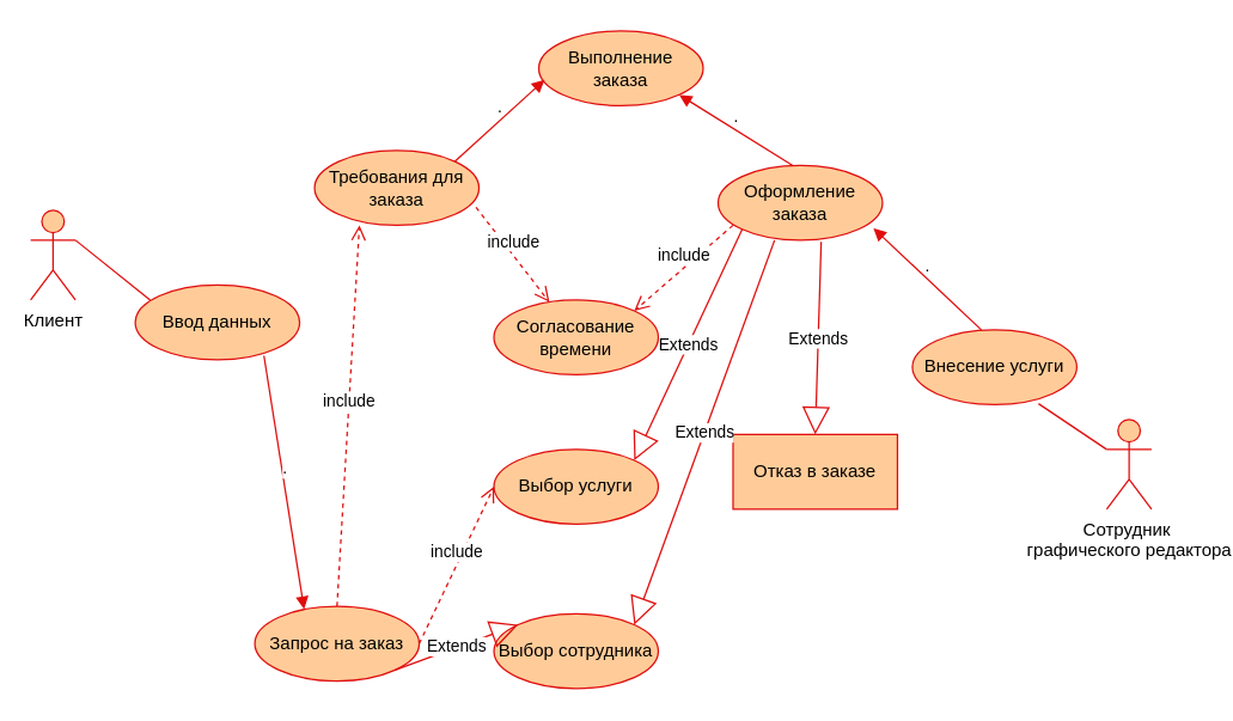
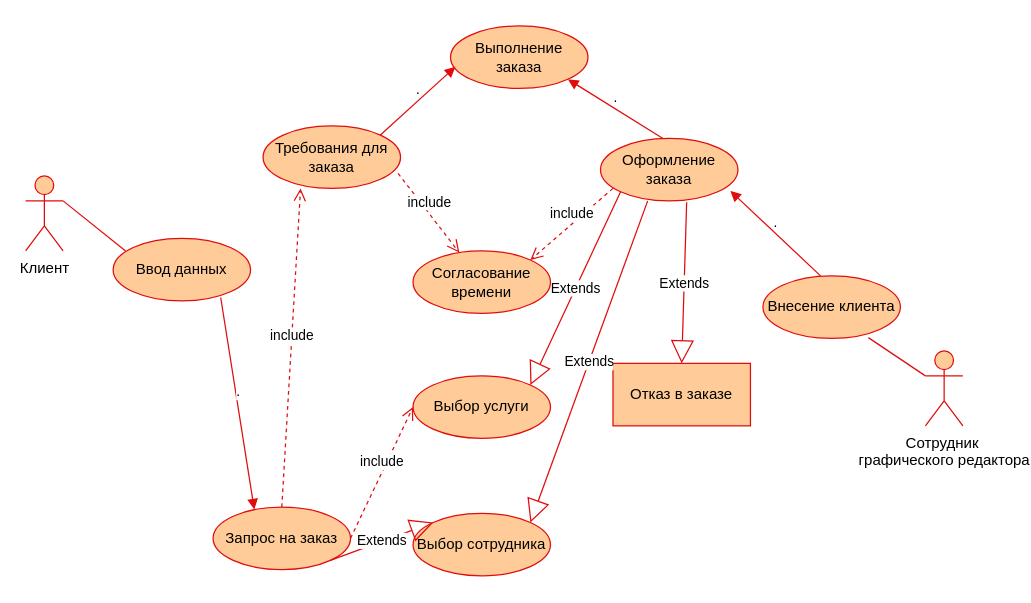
  <mxCell id="0" />
  <mxCell id="1" parent="0" />
  <mxCell id="2" value="Клиент" style="shape=umlActor;verticalLabelPosition=bottom;verticalAlign=top;html=1;outlineConnect=0;fillColor=#ffcc99;strokeColor=#E00D0D;" parent="1" vertex="1"><mxGeometry x="20" y="140" width="30" height="60" as="geometry" /></mxCell>
  <mxCell id="3" value="Сотрудник&amp;nbsp;&lt;br&gt;графического редактора&lt;br&gt;" style="shape=umlActor;verticalLabelPosition=bottom;verticalAlign=top;html=1;outlineConnect=0;fillColor=#ffcc99;strokeColor=#E00D0D;" parent="1" vertex="1"><mxGeometry x="740" y="280" width="30" height="60" as="geometry" /></mxCell>
  <mxCell id="4" value="Ввод данных" style="ellipse;whiteSpace=wrap;html=1;fillColor=#ffcc99;strokeColor=#E00D0D;" parent="1" vertex="1"><mxGeometry x="90" y="190" width="110" height="50" as="geometry" /></mxCell>
  <mxCell id="5" value="Запрос на заказ" style="ellipse;whiteSpace=wrap;html=1;fillColor=#ffcc99;strokeColor=#E00D0D;" parent="1" vertex="1"><mxGeometry x="170" y="405" width="110" height="50" as="geometry" /></mxCell>
- <mxCell id="6" value="Внесение услуги" style="ellipse;whiteSpace=wrap;html=1;fillColor=#ffcc99;strokeColor=#E00D0D;" parent="1" vertex="1"><mxGeometry x="610" y="220" width="110" height="50" as="geometry" /></mxCell>
+ <mxCell id="6" value="Внесение клиента" style="ellipse;whiteSpace=wrap;html=1;fillColor=#ffcc99;strokeColor=#E00D0D;" parent="1" vertex="1"><mxGeometry x="610" y="220" width="110" height="50" as="geometry" /></mxCell>
  <mxCell id="7" value="Требования для заказа" style="ellipse;whiteSpace=wrap;html=1;fillColor=#ffcc99;strokeColor=#E00D0D;" parent="1" vertex="1"><mxGeometry x="210" y="100" width="110" height="50" as="geometry" /></mxCell>
  <mxCell id="8" value="Выбор услуги" style="ellipse;whiteSpace=wrap;html=1;fillColor=#ffcc99;strokeColor=#E00D0D;" parent="1" vertex="1"><mxGeometry x="330" y="300" width="110" height="50" as="geometry" /></mxCell>
  <mxCell id="9" value="Согласование времени" style="ellipse;whiteSpace=wrap;html=1;fillColor=#ffcc99;strokeColor=#E00D0D;" parent="1" vertex="1"><mxGeometry x="330" y="200" width="110" height="50" as="geometry" /></mxCell>
  <mxCell id="10" value="Оформление заказа" style="ellipse;whiteSpace=wrap;html=1;fillColor=#ffcc99;strokeColor=#E00D0D;" parent="1" vertex="1"><mxGeometry x="480" y="110" width="110" height="50" as="geometry" /></mxCell>
  <mxCell id="11" value="Отказ в заказе" style="whiteSpace=wrap;html=1;fillColor=#ffcc99;strokeColor=#E00D0D;rounded=0;" parent="1" vertex="1"><mxGeometry x="490" y="290" width="110" height="50" as="geometry" /></mxCell>
  <mxCell id="12" value="&lt;font style=&quot;vertical-align: inherit&quot;&gt;&lt;font style=&quot;vertical-align: inherit&quot;&gt;Выполнение заказа&lt;/font&gt;&lt;/font&gt;" style="ellipse;whiteSpace=wrap;html=1;fillColor=#ffcc99;strokeColor=#E00D0D;" parent="1" vertex="1"><mxGeometry x="360" y="20" width="110" height="50" as="geometry" /></mxCell>
  <mxCell id="13" value="Выбор сотрудника" style="ellipse;whiteSpace=wrap;html=1;fillColor=#ffcc99;strokeColor=#E00D0D;" parent="1" vertex="1"><mxGeometry x="330" y="410" width="110" height="50" as="geometry" /></mxCell>
  <mxCell id="14" value="include" style="html=1;verticalAlign=bottom;endArrow=open;dashed=1;endSize=8;rounded=0;entryX=1;entryY=0;entryDx=0;entryDy=0;fillColor=#ffcc99;strokeColor=#E00D0D;" parent="1" target="9" edge="1"><mxGeometry relative="1" as="geometry"><mxPoint x="490" y="150" as="sourcePoint" /><mxPoint x="410" y="150" as="targetPoint" /></mxGeometry></mxCell>
  <mxCell id="15" value="include" style="html=1;verticalAlign=bottom;endArrow=open;dashed=1;endSize=8;rounded=0;exitX=1;exitY=0.5;exitDx=0;exitDy=0;entryX=0;entryY=0.5;entryDx=0;entryDy=0;fillColor=#ffcc99;strokeColor=#E00D0D;" parent="1" source="5" target="8" edge="1"><mxGeometry relative="1" as="geometry"><mxPoint x="460" y="370" as="sourcePoint" /><mxPoint x="380" y="370" as="targetPoint" /></mxGeometry></mxCell>
  <mxCell id="16" value="include" style="html=1;verticalAlign=bottom;endArrow=open;dashed=1;endSize=8;rounded=0;exitX=0.982;exitY=0.76;exitDx=0;exitDy=0;exitPerimeter=0;fillColor=#ffcc99;strokeColor=#E00D0D;" parent="1" source="7" target="9" edge="1"><mxGeometry relative="1" as="geometry"><mxPoint x="460" y="370" as="sourcePoint" /><mxPoint x="380" y="370" as="targetPoint" /></mxGeometry></mxCell>
  <mxCell id="17" value="Extends" style="endArrow=block;endSize=16;endFill=0;html=1;rounded=0;exitX=0.627;exitY=1.02;exitDx=0;exitDy=0;exitPerimeter=0;entryX=0.5;entryY=0;entryDx=0;entryDy=0;fillColor=#ffcc99;strokeColor=#E00D0D;" parent="1" source="10" target="11" edge="1"><mxGeometry width="160" relative="1" as="geometry"><mxPoint x="390" y="290" as="sourcePoint" /><mxPoint x="550" y="290" as="targetPoint" /></mxGeometry></mxCell>
  <mxCell id="18" value="" style="endArrow=none;html=1;rounded=0;strokeColor=#E00D0D;exitX=1;exitY=0.333;exitDx=0;exitDy=0;exitPerimeter=0;fillColor=#ffcc99;" parent="1" source="2" edge="1"><mxGeometry width="50" height="50" relative="1" as="geometry"><mxPoint x="50" y="250" as="sourcePoint" /><mxPoint x="100" y="200" as="targetPoint" /></mxGeometry></mxCell>
  <mxCell id="19" value="" style="endArrow=none;html=1;rounded=0;strokeColor=#E00D0D;exitX=0.767;exitY=0.988;exitDx=0;exitDy=0;exitPerimeter=0;fillColor=#ffcc99;" parent="1" source="6" edge="1"><mxGeometry width="50" height="50" relative="1" as="geometry"><mxPoint x="690" y="260" as="sourcePoint" /><mxPoint x="740" y="300" as="targetPoint" /></mxGeometry></mxCell>
  <mxCell id="20" value="include" style="html=1;verticalAlign=bottom;endArrow=open;dashed=1;endSize=8;rounded=0;strokeColor=#E00D0D;exitX=0.5;exitY=0;exitDx=0;exitDy=0;fillColor=#ffcc99;" parent="1" source="5" edge="1"><mxGeometry relative="1" as="geometry"><mxPoint x="320" y="150" as="sourcePoint" /><mxPoint x="240" y="150" as="targetPoint" /></mxGeometry></mxCell>
  <mxCell id="21" value="Extends" style="endArrow=block;endSize=16;endFill=0;html=1;rounded=0;strokeColor=#E00D0D;exitX=1;exitY=1;exitDx=0;exitDy=0;entryX=0;entryY=0;entryDx=0;entryDy=0;fillColor=#ffcc99;" parent="1" source="5" target="13" edge="1"><mxGeometry width="160" relative="1" as="geometry"><mxPoint x="210" y="410" as="sourcePoint" /><mxPoint x="370" y="410" as="targetPoint" /></mxGeometry></mxCell>
  <mxCell id="22" value="Extends" style="endArrow=block;endSize=16;endFill=0;html=1;rounded=0;strokeColor=#E00D0D;exitX=1;exitY=1;exitDx=0;exitDy=0;entryX=1;entryY=0;entryDx=0;entryDy=0;fillColor=#ffcc99;" edge="1" parent="1" target="13"><mxGeometry width="160" relative="1" as="geometry"><mxPoint x="517.781" y="159.998" as="sourcePoint" /><mxPoint x="599.999" y="224.642" as="targetPoint" /></mxGeometry></mxCell>
  <mxCell id="23" value="Extends" style="endArrow=block;endSize=16;endFill=0;html=1;rounded=0;strokeColor=#E00D0D;exitX=0;exitY=1;exitDx=0;exitDy=0;entryX=1;entryY=0;entryDx=0;entryDy=0;fillColor=#ffcc99;" edge="1" parent="1" source="10" target="8"><mxGeometry width="160" relative="1" as="geometry"><mxPoint x="500.001" y="149.998" as="sourcePoint" /><mxPoint x="582.219" y="214.642" as="targetPoint" /></mxGeometry></mxCell>
  <mxCell id="24" value="." style="html=1;verticalAlign=bottom;endArrow=block;rounded=0;entryX=1;entryY=1;entryDx=0;entryDy=0;fillColor=#ffcc99;strokeColor=#E00D0D;" edge="1" parent="1" target="12"><mxGeometry width="80" relative="1" as="geometry"><mxPoint x="530" y="110" as="sourcePoint" /><mxPoint x="610" y="110" as="targetPoint" /></mxGeometry></mxCell>
  <mxCell id="25" value="." style="html=1;verticalAlign=bottom;endArrow=block;rounded=0;entryX=1;entryY=1;entryDx=0;entryDy=0;exitX=1;exitY=0;exitDx=0;exitDy=0;fillColor=#ffcc99;strokeColor=#E00D0D;" edge="1" parent="1" source="7"><mxGeometry width="80" relative="1" as="geometry"><mxPoint x="440" y="100" as="sourcePoint" /><mxPoint x="363.891" y="52.678" as="targetPoint" /></mxGeometry></mxCell>
  <mxCell id="26" value="." style="html=1;verticalAlign=bottom;endArrow=block;rounded=0;entryX=0.945;entryY=0.84;entryDx=0;entryDy=0;entryPerimeter=0;fillColor=#ffcc99;strokeColor=#E00D0D;" edge="1" parent="1" target="10"><mxGeometry width="80" relative="1" as="geometry"><mxPoint x="656.11" y="220" as="sourcePoint" /><mxPoint x="580.001" y="172.678" as="targetPoint" /></mxGeometry></mxCell>
  <mxCell id="27" value="." style="html=1;verticalAlign=bottom;endArrow=block;rounded=0;entryX=0.3;entryY=0.04;entryDx=0;entryDy=0;entryPerimeter=0;fillColor=#ffcc99;strokeColor=#E00D0D;" edge="1" parent="1" target="5"><mxGeometry width="80" relative="1" as="geometry"><mxPoint x="176.11" y="237.32" as="sourcePoint" /><mxPoint x="100.001" y="189.998" as="targetPoint" /></mxGeometry></mxCell>
